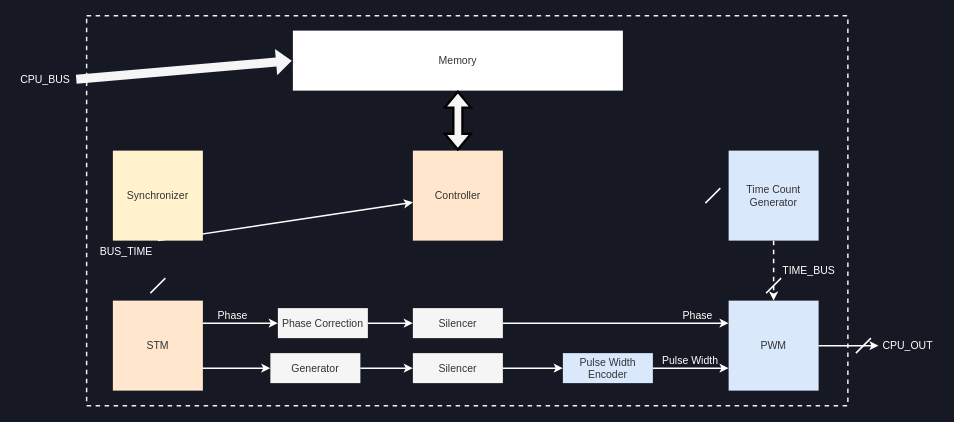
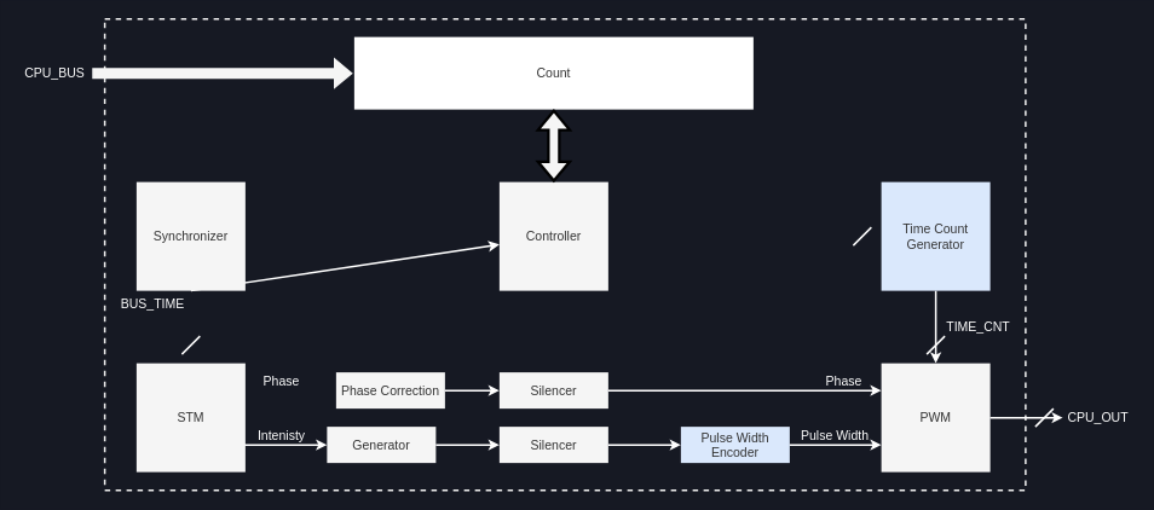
  <mxCell id="0" />
  <mxCell id="1" parent="0" />
  <mxCell id="2" value="" style="rounded=0;whiteSpace=wrap;html=1;labelBackgroundColor=none;fontSize=14;fontColor=#333333;strokeColor=#F0F0F0;strokeWidth=2;fillColor=none;dashed=1;" parent="1" vertex="1"><mxGeometry x="115" y="20" width="1015" height="520" as="geometry" /></mxCell>
- <mxCell id="3" value="CPU_BUS" style="text;html=1;strokeColor=none;fillColor=none;align=center;verticalAlign=middle;whiteSpace=wrap;rounded=0;fontColor=#FFFFFF;fontSize=14;" parent="1" vertex="1"><mxGeometry x="20" y="85" width="79.68" height="40" as="geometry" /></mxCell>
+ <mxCell id="3" value="CPU_BUS" style="text;html=1;strokeColor=none;fillColor=none;align=center;verticalAlign=middle;whiteSpace=wrap;rounded=0;fontColor=#FFFFFF;fontSize=14;" parent="1" vertex="1"><mxGeometry x="20" y="60" width="79.68" height="40" as="geometry" /></mxCell>
  <mxCell id="4" value="Generator" style="rounded=0;whiteSpace=wrap;html=1;fontFamily=Helvetica;fontSize=14;fontColor=#333333;strokeColor=none;strokeWidth=2;fillColor=#f5f5f5;" parent="1" vertex="1"><mxGeometry x="360" y="470" width="120" height="40" as="geometry" /></mxCell>
  <mxCell id="5" style="edgeStyle=none;rounded=0;html=1;entryX=0;entryY=0.5;entryDx=0;entryDy=0;fontColor=#333333;strokeColor=#FFFFFF;strokeWidth=2;exitX=1;exitY=0.75;exitDx=0;exitDy=0;" parent="1" target="4" edge="1"><mxGeometry relative="1" as="geometry"><mxPoint x="250" y="490" as="sourcePoint" /></mxGeometry></mxCell>
- <mxCell id="6" value="STM" style="rounded=0;whiteSpace=wrap;html=1;fontFamily=Helvetica;fontSize=14;fontColor=#333333;strokeColor=none;strokeWidth=3;fillColor=#ffe6cc;" parent="1" vertex="1"><mxGeometry x="150" y="400" width="120" height="120" as="geometry" /></mxCell>
- <mxCell id="7" value="Memory" style="rounded=0;whiteSpace=wrap;html=1;fontFamily=Helvetica;fontSize=14;fontColor=#333333;strokeColor=none;strokeWidth=3;fillColor=#FFFFFF;gradientColor=none;" parent="1" vertex="1"><mxGeometry x="390" y="40" width="440" height="80" as="geometry" /></mxCell>
+ <mxCell id="6" value="STM" style="rounded=0;whiteSpace=wrap;html=1;fontFamily=Helvetica;fontSize=14;fontColor=#333333;strokeColor=none;strokeWidth=3;fillColor=#f5f5f5;" parent="1" vertex="1"><mxGeometry x="150" y="400" width="120" height="120" as="geometry" /></mxCell>
+ <mxCell id="7" value="Count" style="rounded=0;whiteSpace=wrap;html=1;fontFamily=Helvetica;fontSize=14;fontColor=#333333;strokeColor=none;strokeWidth=3;fillColor=#FFFFFF;gradientColor=none;" parent="1" vertex="1"><mxGeometry x="390" y="40" width="440" height="80" as="geometry" /></mxCell>
  <mxCell id="8" value="" style="shape=flexArrow;endArrow=classic;html=1;rounded=0;labelBackgroundColor=default;fontFamily=Helvetica;fontSize=14;fontColor=#000000;strokeColor=none;strokeWidth=3;jumpStyle=arc;fillColor=#f5f5f5;exitX=1;exitY=0.5;exitDx=0;exitDy=0;entryX=0;entryY=0.5;entryDx=0;entryDy=0;" parent="1" source="3" target="7" edge="1"><mxGeometry width="50" height="50" relative="1" as="geometry"><mxPoint x="293.68" y="677.5" as="sourcePoint" /><mxPoint x="370" y="180" as="targetPoint" /><Array as="points" /></mxGeometry></mxCell>
- <mxCell id="9" value="PWM" style="rounded=0;whiteSpace=wrap;html=1;fontFamily=Helvetica;fontSize=14;fontColor=#333333;strokeColor=none;strokeWidth=3;fillColor=#dae8fc;" parent="1" vertex="1"><mxGeometry x="971" y="400" width="120" height="120" as="geometry" /></mxCell>
+ <mxCell id="9" value="PWM" style="rounded=0;whiteSpace=wrap;html=1;fontFamily=Helvetica;fontSize=14;fontColor=#333333;strokeColor=none;strokeWidth=3;fillColor=#f5f5f5;" parent="1" vertex="1"><mxGeometry x="971" y="400" width="120" height="120" as="geometry" /></mxCell>
  <mxCell id="10" style="edgeStyle=none;rounded=0;html=1;exitX=1;exitY=0.5;exitDx=0;exitDy=0;entryX=0;entryY=0.5;entryDx=0;entryDy=0;fontColor=#333333;strokeColor=#FFFFFF;strokeWidth=2;" parent="1" source="37" target="33" edge="1"><mxGeometry relative="1" as="geometry"><mxPoint x="1610" y="460" as="sourcePoint" /><mxPoint x="1890" y="460" as="targetPoint" /></mxGeometry></mxCell>
+ <mxCell id="11" value="Intenisty" style="text;html=1;strokeColor=none;fillColor=none;align=center;verticalAlign=middle;whiteSpace=wrap;rounded=0;strokeWidth=2;fontColor=#FFFFFF;fontSize=14;" parent="1" vertex="1"><mxGeometry x="280" y="470" width="60" height="20" as="geometry" /></mxCell>
  <mxCell id="12" style="edgeStyle=none;rounded=0;html=1;exitX=1;exitY=0.5;exitDx=0;exitDy=0;entryX=0;entryY=0.25;entryDx=0;entryDy=0;fontColor=#333333;strokeColor=#FFFFFF;strokeWidth=2;" parent="1" source="33" target="9" edge="1"><mxGeometry relative="1" as="geometry"><mxPoint x="2210" y="460" as="sourcePoint" /><mxPoint x="2290" y="460" as="targetPoint" /></mxGeometry></mxCell>
  <mxCell id="13" value="Phase" style="text;html=1;strokeColor=none;fillColor=none;align=center;verticalAlign=middle;whiteSpace=wrap;rounded=0;strokeWidth=2;fontColor=#FFFFFF;fontSize=14;" parent="1" vertex="1"><mxGeometry x="900" y="410" width="60" height="20" as="geometry" /></mxCell>
  <mxCell id="14" style="edgeStyle=none;rounded=0;html=1;exitX=1;exitY=0.75;exitDx=0;exitDy=0;entryX=0;entryY=0.5;entryDx=0;entryDy=0;fontColor=#333333;strokeColor=#FFFFFF;strokeWidth=2;" parent="1" edge="1"><mxGeometry relative="1" as="geometry"><mxPoint x="1091" y="460" as="sourcePoint" /><mxPoint x="1171" y="460" as="targetPoint" /></mxGeometry></mxCell>
  <mxCell id="15" value="" style="endArrow=none;html=1;rounded=1;labelBackgroundColor=default;fontFamily=Helvetica;fontSize=14;fontColor=#000000;strokeColor=#FFFFFF;strokeWidth=2;shape=connector;fillColor=#f5f5f5;" parent="1" edge="1"><mxGeometry width="50" height="50" relative="1" as="geometry"><mxPoint x="1140.68" y="470" as="sourcePoint" /><mxPoint x="1160.68" y="450" as="targetPoint" /></mxGeometry></mxCell>
  <mxCell id="16" value="CPU_OUT" style="text;html=1;strokeColor=none;fillColor=none;align=center;verticalAlign=middle;whiteSpace=wrap;rounded=0;fontColor=#FFFFFF;fontSize=14;" parent="1" vertex="1"><mxGeometry x="1170" y="440" width="79.68" height="40" as="geometry" /></mxCell>
- <mxCell id="17" value="Controller" style="rounded=0;whiteSpace=wrap;html=1;fontFamily=Helvetica;fontSize=14;fontColor=#333333;strokeColor=none;strokeWidth=3;fillColor=#ffe6cc;" parent="1" vertex="1"><mxGeometry x="550" y="200" width="120" height="120" as="geometry" /></mxCell>
+ <mxCell id="17" value="Controller" style="rounded=0;whiteSpace=wrap;html=1;fontFamily=Helvetica;fontSize=14;fontColor=#333333;strokeColor=none;strokeWidth=3;fillColor=#f5f5f5;" parent="1" vertex="1"><mxGeometry x="550" y="200" width="120" height="120" as="geometry" /></mxCell>
  <mxCell id="18" style="edgeStyle=none;rounded=0;html=1;exitX=0.5;exitY=1;exitDx=0;exitDy=0;strokeColor=#FFFFFF;strokeWidth=2;fontColor=#333333;" parent="1" source="19" target="17" edge="1"><mxGeometry relative="1" as="geometry" /></mxCell>
- <mxCell id="19" value="Synchronizer" style="rounded=0;whiteSpace=wrap;html=1;fontFamily=Helvetica;fontSize=14;fontColor=#333333;strokeColor=none;strokeWidth=3;fillColor=#fff2cc;" parent="1" vertex="1"><mxGeometry x="150" y="200" width="120" height="120" as="geometry" /></mxCell>
- <mxCell id="20" style="edgeStyle=none;rounded=0;html=1;exitX=0.5;exitY=1;exitDx=0;exitDy=0;entryX=0.5;entryY=0;entryDx=0;entryDy=0;strokeColor=#FFFFFF;strokeWidth=2;fontColor=#333333;dashed=1;" parent="1" source="21" target="9" edge="1"><mxGeometry relative="1" as="geometry" /></mxCell>
+ <mxCell id="19" value="Synchronizer" style="rounded=0;whiteSpace=wrap;html=1;fontFamily=Helvetica;fontSize=14;fontColor=#333333;strokeColor=none;strokeWidth=3;fillColor=#f5f5f5;" parent="1" vertex="1"><mxGeometry x="150" y="200" width="120" height="120" as="geometry" /></mxCell>
+ <mxCell id="20" style="edgeStyle=none;rounded=0;html=1;exitX=0.5;exitY=1;exitDx=0;exitDy=0;entryX=0.5;entryY=0;entryDx=0;entryDy=0;strokeColor=#FFFFFF;strokeWidth=2;fontColor=#333333;" parent="1" source="21" target="9" edge="1"><mxGeometry relative="1" as="geometry" /></mxCell>
  <mxCell id="21" value="Time Count Generator" style="rounded=0;whiteSpace=wrap;html=1;fontFamily=Helvetica;fontSize=14;fontColor=#333333;strokeColor=none;strokeWidth=3;fillColor=#dae8fc;" parent="1" vertex="1"><mxGeometry x="971" y="200" width="120" height="120" as="geometry" /></mxCell>
  <mxCell id="22" value="BUS_TIME" style="text;html=1;strokeColor=none;fillColor=none;align=center;verticalAlign=middle;whiteSpace=wrap;rounded=0;strokeWidth=2;fontColor=#FFFFFF;fontSize=14;" parent="1" vertex="1"><mxGeometry x="130" y="320" width="76" height="30" as="geometry" /></mxCell>
  <mxCell id="23" value="" style="endArrow=none;html=1;rounded=1;labelBackgroundColor=default;fontFamily=Helvetica;fontSize=14;fontColor=#000000;strokeColor=#FFFFFF;strokeWidth=2;shape=connector;fillColor=#f5f5f5;" parent="1" edge="1"><mxGeometry width="50" height="50" relative="1" as="geometry"><mxPoint x="200" y="390" as="sourcePoint" /><mxPoint x="220" y="370" as="targetPoint" /></mxGeometry></mxCell>
- <mxCell id="24" value="TIME_BUS" style="text;html=1;strokeColor=none;fillColor=none;align=center;verticalAlign=middle;whiteSpace=wrap;rounded=0;fontFamily=Helvetica;fontSize=14;fontColor=#FFFFFF;strokeWidth=2;" parent="1" vertex="1"><mxGeometry x="1040" y="350" width="76" height="20" as="geometry" /></mxCell>
+ <mxCell id="24" value="TIME_CNT" style="text;html=1;strokeColor=none;fillColor=none;align=center;verticalAlign=middle;whiteSpace=wrap;rounded=0;fontFamily=Helvetica;fontSize=14;fontColor=#FFFFFF;strokeWidth=2;" parent="1" vertex="1"><mxGeometry x="1040" y="350" width="76" height="20" as="geometry" /></mxCell>
  <mxCell id="25" value="" style="endArrow=none;html=1;rounded=1;labelBackgroundColor=default;fontFamily=Helvetica;fontSize=14;fontColor=#000000;strokeColor=#FFFFFF;strokeWidth=2;shape=connector;fillColor=#f5f5f5;" parent="1" edge="1"><mxGeometry width="50" height="50" relative="1" as="geometry"><mxPoint x="1021" y="390" as="sourcePoint" /><mxPoint x="1041" y="370" as="targetPoint" /></mxGeometry></mxCell>
  <mxCell id="26" value="" style="endArrow=none;html=1;rounded=1;labelBackgroundColor=default;fontFamily=Helvetica;fontSize=14;fontColor=#000000;strokeColor=#FFFFFF;strokeWidth=2;shape=connector;fillColor=#f5f5f5;" parent="1" edge="1"><mxGeometry width="50" height="50" relative="1" as="geometry"><mxPoint x="940" y="270" as="sourcePoint" /><mxPoint x="960" y="250" as="targetPoint" /></mxGeometry></mxCell>
  <mxCell id="27" value="" style="shape=flexArrow;endArrow=classic;html=1;rounded=0;labelBackgroundColor=default;fontFamily=Helvetica;fontSize=14;fontColor=#000000;strokeColor=default;strokeWidth=3;jumpStyle=arc;fillColor=#f5f5f5;exitX=0.5;exitY=1;exitDx=0;exitDy=0;entryX=0.5;entryY=0;entryDx=0;entryDy=0;startArrow=block;" parent="1" source="7" target="17" edge="1"><mxGeometry width="50" height="50" relative="1" as="geometry"><mxPoint x="200" y="180" as="sourcePoint" /><mxPoint x="600.32" y="180" as="targetPoint" /><Array as="points" /></mxGeometry></mxCell>
  <mxCell id="28" value="Silencer" style="rounded=0;whiteSpace=wrap;html=1;fontFamily=Helvetica;fontSize=14;fontColor=#333333;strokeColor=none;strokeWidth=2;fillColor=#f5f5f5;" parent="1" vertex="1"><mxGeometry x="550" y="470" width="120" height="40" as="geometry" /></mxCell>
  <mxCell id="29" value="Pulse Width Encoder" style="rounded=0;whiteSpace=wrap;html=1;fontFamily=Helvetica;fontSize=14;fontColor=#333333;strokeColor=none;strokeWidth=2;fillColor=#dae8fc;" parent="1" vertex="1"><mxGeometry x="750" y="470" width="120" height="40" as="geometry" /></mxCell>
  <mxCell id="30" style="edgeStyle=none;rounded=0;html=1;exitX=1;exitY=0.5;exitDx=0;exitDy=0;entryX=0;entryY=0.5;entryDx=0;entryDy=0;strokeWidth=2;startArrow=none;startFill=0;endArrow=classic;endFill=1;strokeColor=#FFFFFF;" parent="1" source="28" target="29" edge="1"><mxGeometry relative="1" as="geometry"><mxPoint x="590" y="670" as="sourcePoint" /></mxGeometry></mxCell>
  <mxCell id="31" value="" style="endArrow=classic;html=1;rounded=0;strokeWidth=2;entryX=0;entryY=0.5;entryDx=0;entryDy=0;endFill=1;exitX=1;exitY=0.5;exitDx=0;exitDy=0;strokeColor=#FFFFFF;" parent="1" source="4" target="28" edge="1"><mxGeometry width="50" height="50" relative="1" as="geometry"><mxPoint x="430" y="510" as="sourcePoint" /><mxPoint x="550" y="490" as="targetPoint" /></mxGeometry></mxCell>
  <mxCell id="32" value="Pulse Width" style="text;html=1;strokeColor=none;fillColor=none;align=center;verticalAlign=middle;whiteSpace=wrap;rounded=0;strokeWidth=2;fontColor=#FFFFFF;fontSize=14;" parent="1" vertex="1"><mxGeometry x="880" y="470" width="80" height="19" as="geometry" /></mxCell>
  <mxCell id="33" value="Silencer" style="rounded=0;whiteSpace=wrap;html=1;fontFamily=Helvetica;fontSize=14;fontColor=#333333;strokeColor=none;strokeWidth=2;fillColor=#f5f5f5;" parent="1" vertex="1"><mxGeometry x="550" y="410" width="120" height="40" as="geometry" /></mxCell>
  <mxCell id="34" value="Phase" style="text;html=1;strokeColor=none;fillColor=none;align=center;verticalAlign=middle;whiteSpace=wrap;rounded=0;strokeWidth=2;fontColor=#FFFFFF;fontSize=14;" parent="1" vertex="1"><mxGeometry x="280" y="410" width="60" height="20" as="geometry" /></mxCell>
  <mxCell id="35" style="edgeStyle=none;rounded=0;html=1;exitX=1;exitY=0.5;exitDx=0;exitDy=0;entryX=0;entryY=0.75;entryDx=0;entryDy=0;strokeWidth=2;startArrow=none;startFill=0;endArrow=classic;endFill=1;strokeColor=#FFFFFF;" parent="1" source="29" edge="1"><mxGeometry relative="1" as="geometry"><mxPoint x="870" y="490" as="sourcePoint" /><mxPoint x="971" y="490" as="targetPoint" /></mxGeometry></mxCell>
- <mxCell id="36" value="" style="edgeStyle=none;rounded=0;html=1;exitX=1;exitY=0.25;exitDx=0;exitDy=0;entryX=0;entryY=0.5;entryDx=0;entryDy=0;fontColor=#333333;strokeColor=#FFFFFF;strokeWidth=2;" edge="1" parent="1" source="6" target="37"><mxGeometry relative="1" as="geometry"><mxPoint x="270" y="430" as="sourcePoint" /><mxPoint x="550" y="430" as="targetPoint" /></mxGeometry></mxCell>
  <mxCell id="37" value="Phase Correction" style="rounded=0;whiteSpace=wrap;html=1;fontFamily=Helvetica;fontSize=14;fontColor=#333333;strokeColor=none;strokeWidth=2;fillColor=#f5f5f5;" vertex="1" parent="1"><mxGeometry x="370" y="410" width="120" height="40" as="geometry" /></mxCell>
